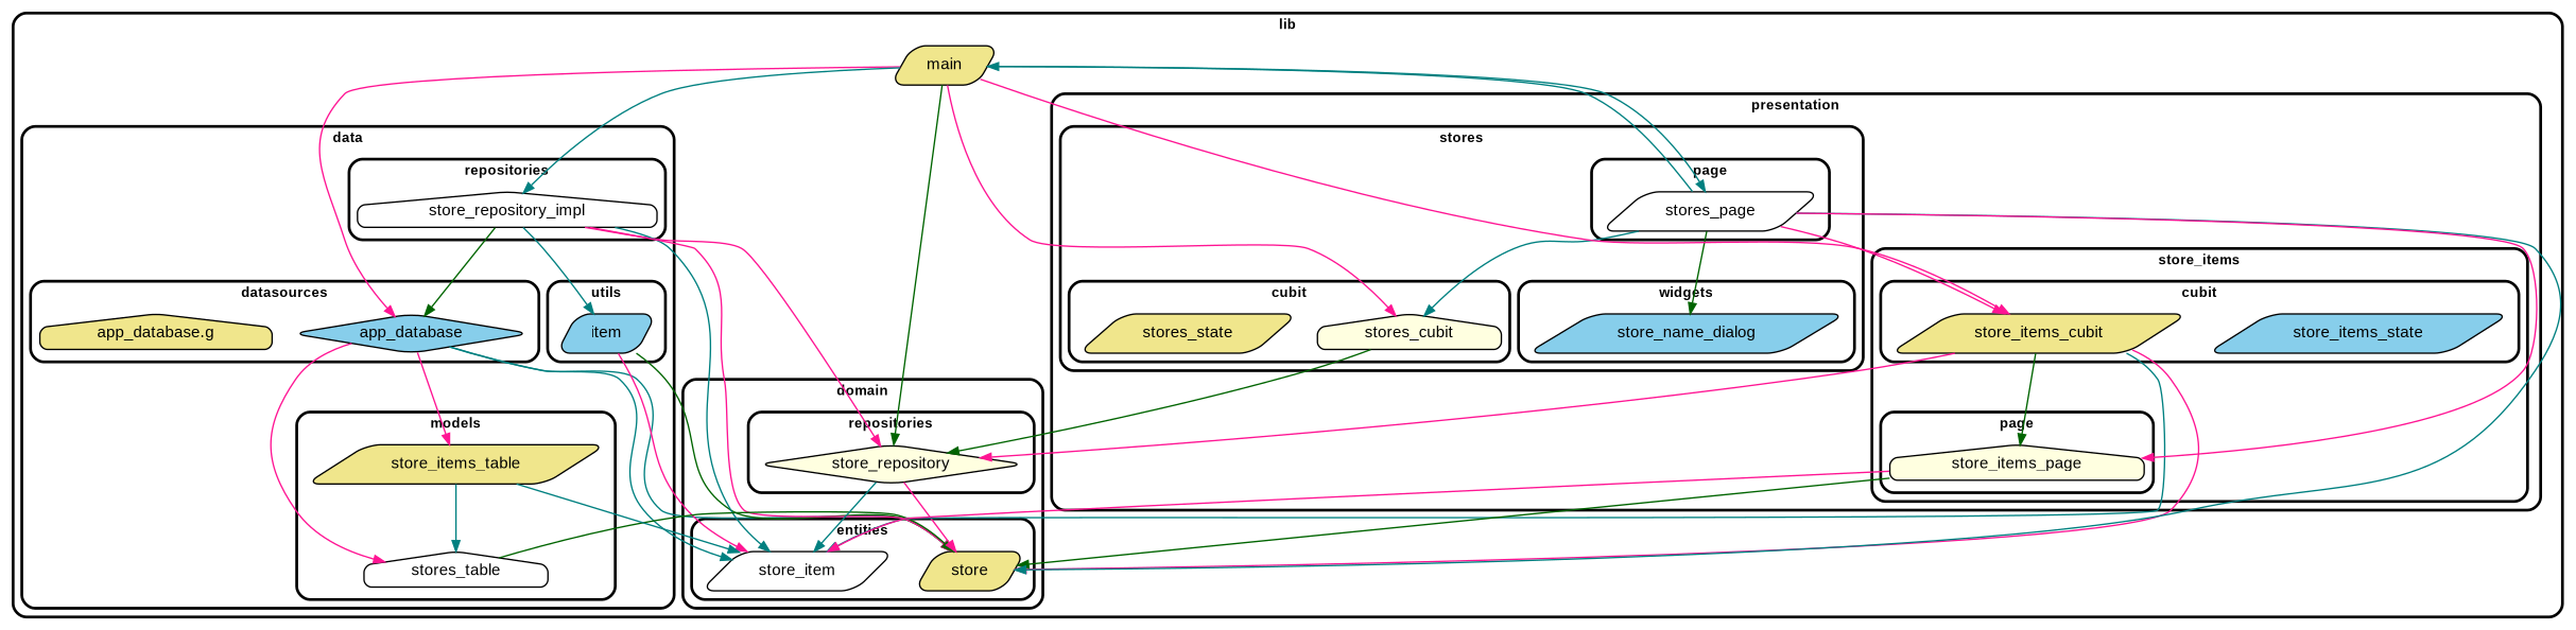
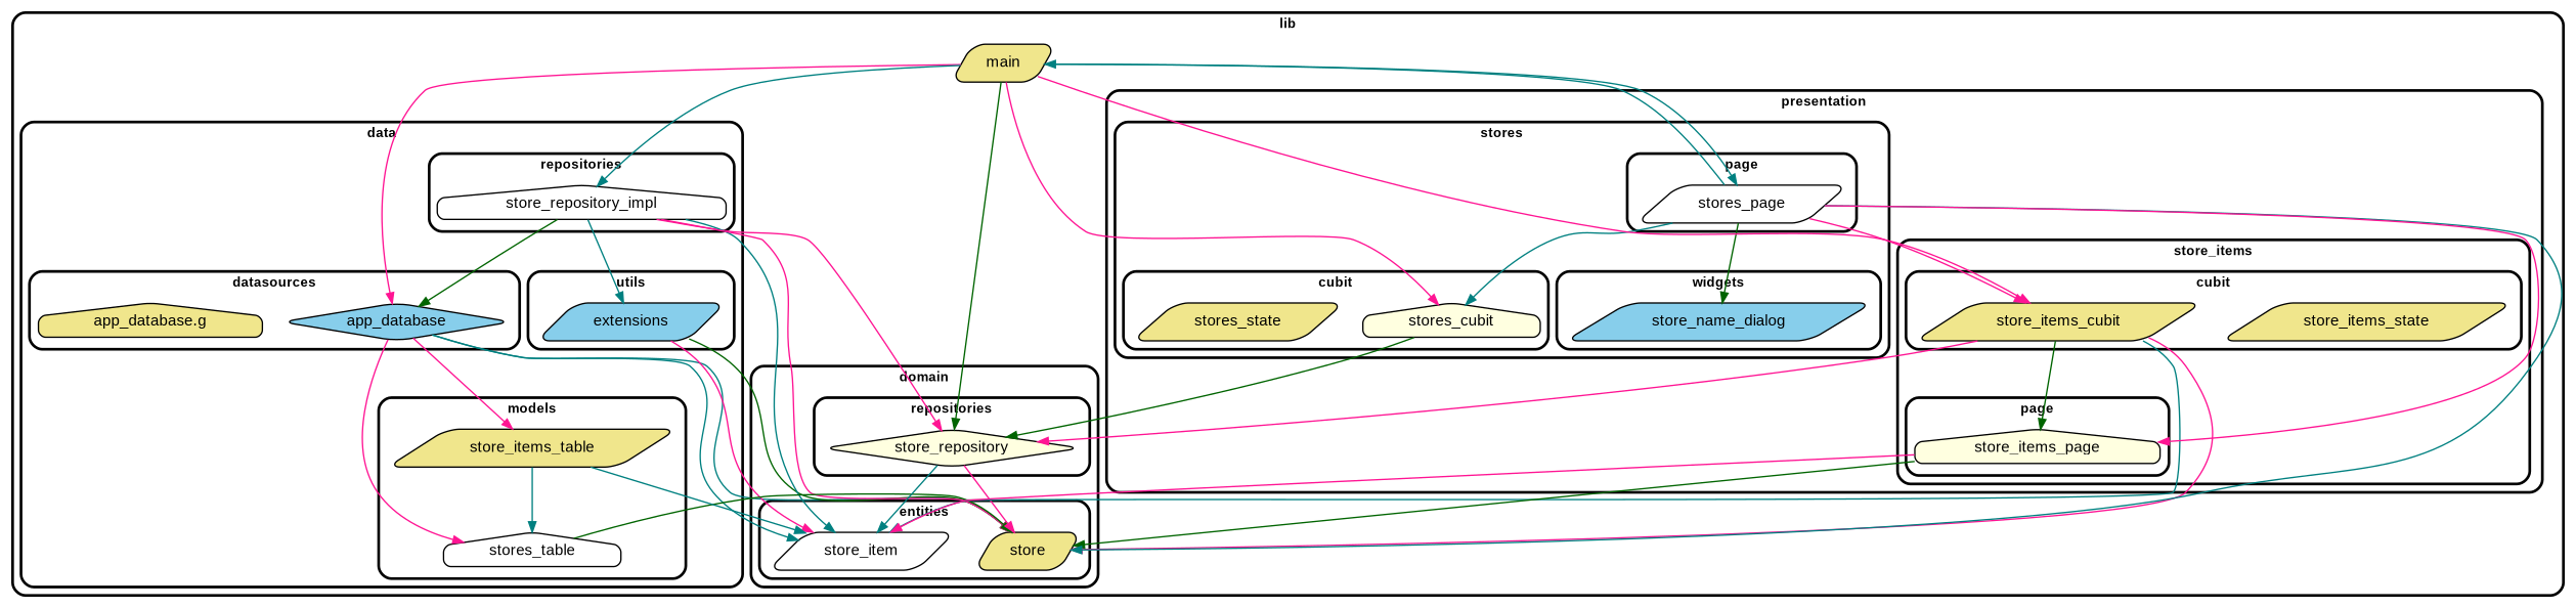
  digraph {
    fontname="Arial Black"
    fontsize=13
    penwidth=2.6
    style=rounded
    node [fillcolor=khaki fontname=Arial fontsize=15 penwidth=1.3 shape=parallelogram style="filled,rounded"]
    edge [color=deeppink penwidth=1.3]
    n1 [fillcolor=skyblue label=app_database shape=diamond]
    n2 [label="app_database.g" shape=house]
-   n3 [fillcolor=skyblue label=item]
+   n3 [fillcolor=skyblue label=extensions]
    n4 [fillcolor=white label=store_repository_impl shape=house]
    n5 [fillcolor=white label=stores_table shape=house]
    n6 [label=store_items_table]
    n7 [fillcolor=lightyellow label=store_repository shape=diamond]
    n8 [fillcolor=white label=store_item]
    n9 [label=store]
-   n10 [fillcolor=skyblue label=store_items_state]
+   n10 [label=store_items_state]
    n11 [label=store_items_cubit]
    n12 [fillcolor=lightyellow label=store_items_page shape=house]
    n13 [fillcolor=lightyellow label=stores_cubit shape=house]
    n14 [label=stores_state]
    n15 [fillcolor=white label=stores_page]
    n16 [fillcolor=skyblue label=store_name_dialog]
    n17 [label=main]
    subgraph cluster_1 {
      label=lib
      n17
      subgraph cluster_2 {
        label=data
        subgraph cluster_3 {
          label=datasources
          n1
          n2
        }
        subgraph cluster_4 {
          label=utils
          n3
        }
        subgraph cluster_5 {
          label=repositories
          n4
        }
        subgraph cluster_6 {
          label=models
          n5
          n6
        }
      }
      subgraph cluster_7 {
        label=domain
        subgraph cluster_8 {
          label=repositories
          n7
        }
        subgraph cluster_9 {
          label=entities
          n8
          n9
        }
      }
      subgraph cluster_10 {
        label=presentation
        subgraph cluster_11 {
          label=store_items
          subgraph cluster_12 {
            label=cubit
            n10
            n11
          }
          subgraph cluster_13 {
            label=page
            n12
          }
        }
        subgraph cluster_14 {
          label=stores
          subgraph cluster_15 {
            label=cubit
            n13
            n14
          }
          subgraph cluster_16 {
            label=page
            n15
          }
          subgraph cluster_17 {
            label=widgets
            n16
          }
        }
      }
    }
    n1 -> n5
    n1 -> n6
    n1 -> n8 [color=teal]
    n1 -> n9 [color=teal]
    n3 -> n8
    n3 -> n9 [color=darkgreen]
    n4 -> n1 [color=darkgreen]
    n4 -> n3 [color=teal]
    n4 -> n7
    n4 -> n8 [color=teal]
    n4 -> n9
    n5 -> n9 [color=darkgreen]
    n6 -> n5 [color=teal]
    n6 -> n8 [color=teal]
    n7 -> n8 [color=teal]
    n7 -> n9
    n11 -> n7
    n11 -> n8 [color=teal]
    n11 -> n9
    n11 -> n12 [color=darkgreen]
    n12 -> n8
    n12 -> n9 [color=darkgreen]
    n13 -> n7 [color=darkgreen]
    n15 -> n9 [color=teal]
    n15 -> n11
    n15 -> n12
    n15 -> n13 [color=teal]
    n15 -> n16 [color=darkgreen]
    n15 -> n17 [color=teal]
    n17 -> n1
    n17 -> n4 [color=teal]
    n17 -> n7 [color=darkgreen]
    n17 -> n11
    n17 -> n13
    n17 -> n15 [color=teal]
  }
